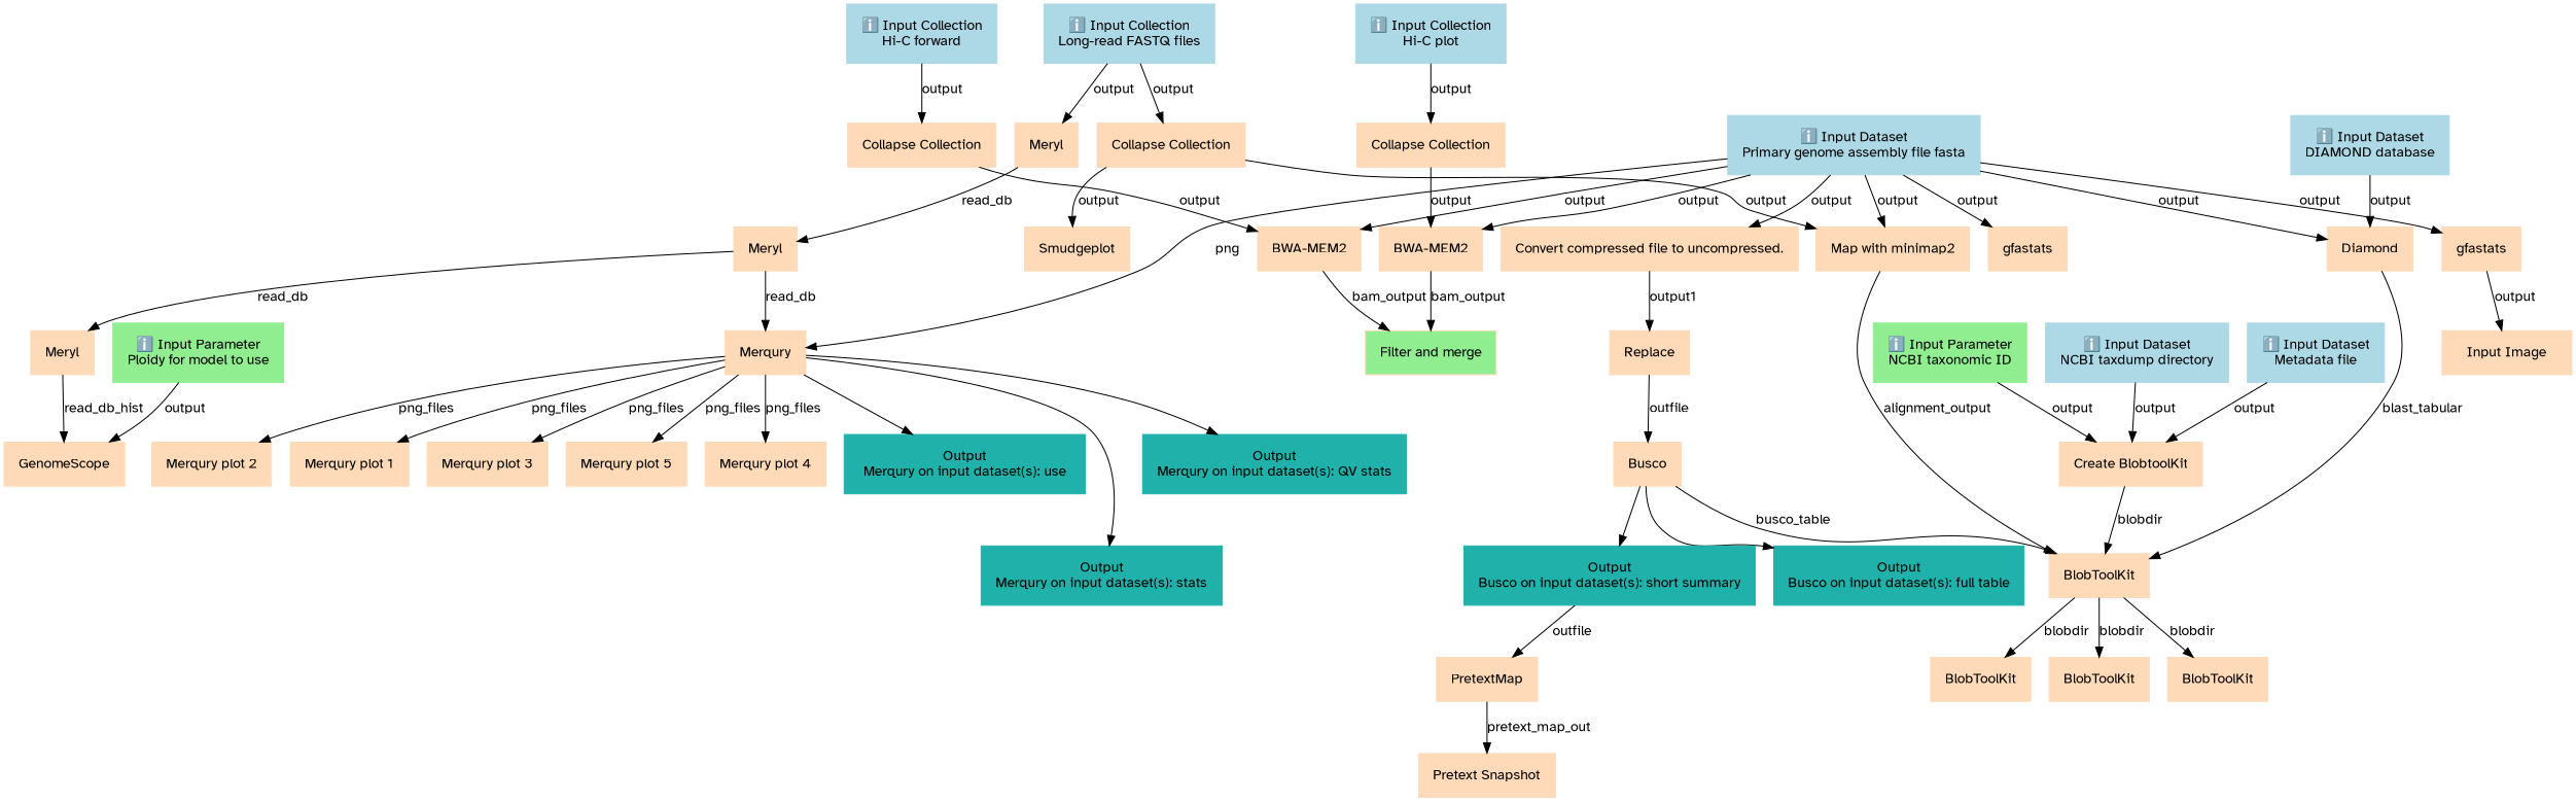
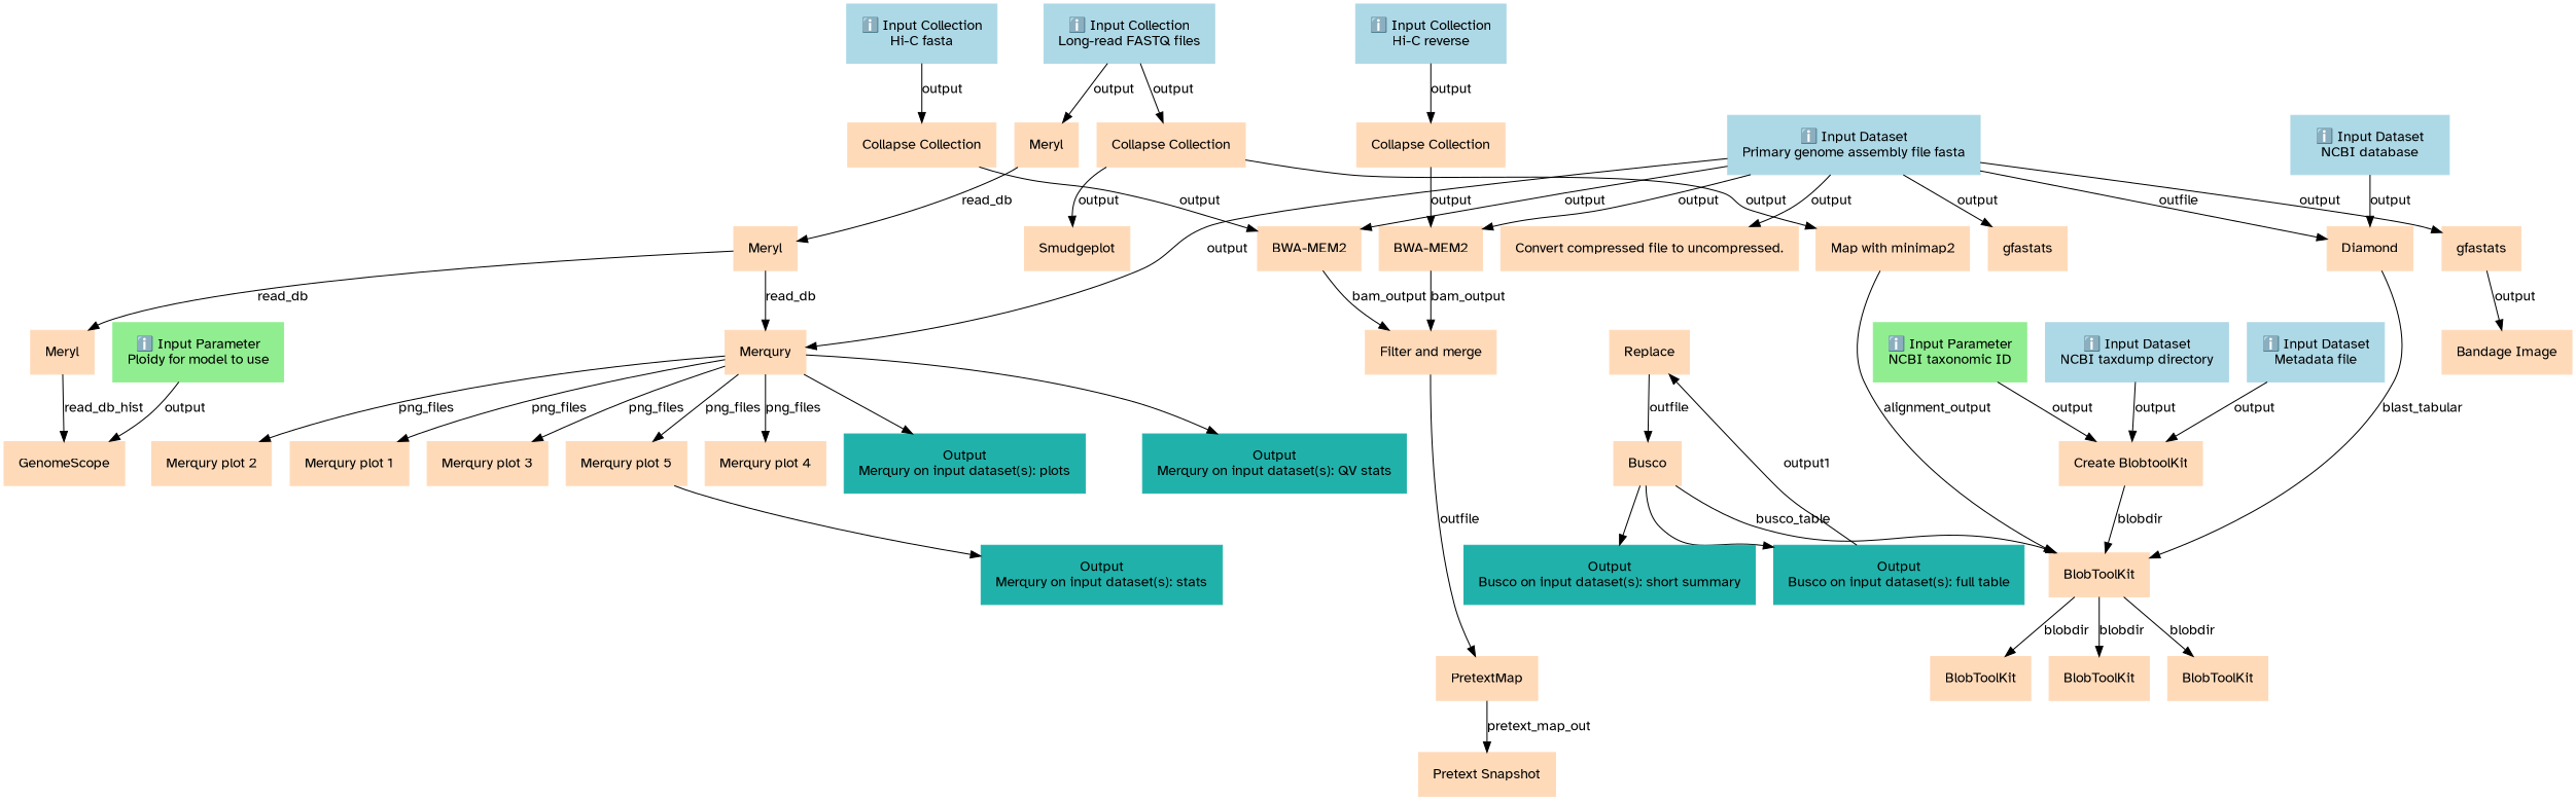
  digraph {
    node [color=peachpuff fontname="Atkinson Hyperlegible" margin="0.2,0.2" shape=box style=filled]
    edge [fontname="Atkinson Hyperlegible"]
    n1 [color=lightblue label="ℹ️ Input Dataset\nMetadata file"]
    n2 [label="Create BlobtoolKit"]
    n3 [label=BlobToolKit]
    n4 [color=lightgreen label="ℹ️ Input Parameter\nNCBI taxonomic ID"]
    n5 [color=lightblue label="ℹ️ Input Dataset\nNCBI taxdump directory"]
    n6 [color=lightblue label="ℹ️ Input Collection\nLong-read FASTQ files"]
    n7 [label=Meryl]
    n8 [label="Collapse Collection"]
    n9 [label=Meryl]
    n10 [label="Map with minimap2"]
    n11 [label=Smudgeplot]
    n12 [color=lightblue label="ℹ️ Input Dataset\nPrimary genome assembly file fasta"]
    n13 [label=gfastats]
    n14 [label="Convert compressed file to uncompressed."]
    n15 [label=gfastats]
    n16 [label=Diamond]
    n17 [label="BWA-MEM2"]
    n18 [label="BWA-MEM2"]
    n19 [label=Merqury]
    n20 [label=Replace]
-   n21 [label="Input Image"]
-   n22 [label="Filter and merge" fillcolor=lightgreen]
+   n21 [label="Bandage Image"]
+   n22 [label="Filter and merge"]
    n23 [color=lightseagreen label="Output\nMerqury on input dataset(s): stats"]
-   n24 [color=lightseagreen label="Output\nMerqury on input dataset(s): use"]
+   n24 [color=lightseagreen label="Output\nMerqury on input dataset(s): plots"]
    n25 [color=lightseagreen label="Output\nMerqury on input dataset(s): QV stats"]
    n26 [label="Merqury plot 2"]
    n27 [label="Merqury plot 1"]
    n28 [label="Merqury plot 3"]
    n29 [label="Merqury plot 5"]
    n30 [label="Merqury plot 4"]
    n31 [color=lightgreen label="ℹ️ Input Parameter\nPloidy for model to use"]
    n32 [label=GenomeScope]
-   n33 [color=lightblue label="ℹ️ Input Dataset\nDIAMOND database"]
-   n34 [color=lightblue label="ℹ️ Input Collection\nHi-C plot"]
+   n33 [color=lightblue label="ℹ️ Input Dataset\nNCBI database"]
+   n34 [color=lightblue label="ℹ️ Input Collection\nHi-C reverse"]
    n35 [label="Collapse Collection"]
-   n36 [color=lightblue label="ℹ️ Input Collection\nHi-C forward"]
+   n36 [color=lightblue label="ℹ️ Input Collection\nHi-C fasta"]
    n37 [label="Collapse Collection"]
    n38 [label=Meryl]
    n39 [label=BlobToolKit]
    n40 [label=BlobToolKit]
    n41 [label=BlobToolKit]
    n42 [label=Busco]
    n43 [color=lightseagreen label="Output\nBusco on input dataset(s): full table"]
    n44 [color=lightseagreen label="Output\nBusco on input dataset(s): short summary"]
    n45 [label=PretextMap]
    n46 [label="Pretext Snapshot"]
    n1 -> n2 [label=output]
    n2 -> n3 [label=blobdir]
    n3 -> n39 [label=blobdir]
    n3 -> n40 [label=blobdir]
    n3 -> n41 [label=blobdir]
    n4 -> n2 [label=output]
    n5 -> n2 [label=output]
    n6 -> n7 [label=output]
    n6 -> n8 [label=output]
    n7 -> n9 [label=read_db]
    n8 -> n10 [label=output]
    n8 -> n11 [label=output]
    n9 -> n19 [label=read_db]
    n9 -> n38 [label=read_db]
    n10 -> n3 [label=alignment_output]
-   n12 -> n10 [label=output]
    n12 -> n13 [label=output]
    n12 -> n14 [label=output]
    n12 -> n15 [label=output]
-   n12 -> n16 [label=output]
+   n12 -> n16 [label=outfile]
    n12 -> n17 [label=output]
    n12 -> n18 [label=output]
-   n12 -> n19 [label=png]
-   n14 -> n20 [label=output1]
+   n12 -> n19 [label=output]
+   n43 -> n20 [label=output1]
    n15 -> n21 [label=output]
    n16 -> n3 [label=blast_tabular]
    n17 -> n22 [label=bam_output]
    n18 -> n22 [label=bam_output]
-   n19 -> n23
+   n29 -> n23
    n19 -> n24
    n19 -> n25
    n19 -> n26 [label=png_files]
    n19 -> n27 [label=png_files]
    n19 -> n28 [label=png_files]
    n19 -> n29 [label=png_files]
    n19 -> n30 [label=png_files]
    n20 -> n42 [label=outfile]
-   n44 -> n45 [label=outfile]
+   n22 -> n45 [label=outfile]
    n31 -> n32 [label=output]
    n33 -> n16 [label=output]
    n34 -> n35 [label=output]
    n35 -> n17 [label=output]
    n36 -> n37 [label=output]
    n37 -> n18 [label=output]
    n38 -> n32 [label=read_db_hist]
    n42 -> n3 [label=busco_table]
    n42 -> n43
    n42 -> n44
    n45 -> n46 [label=pretext_map_out]
  }
